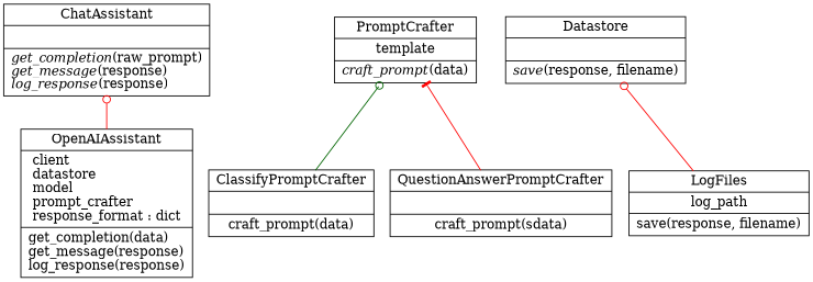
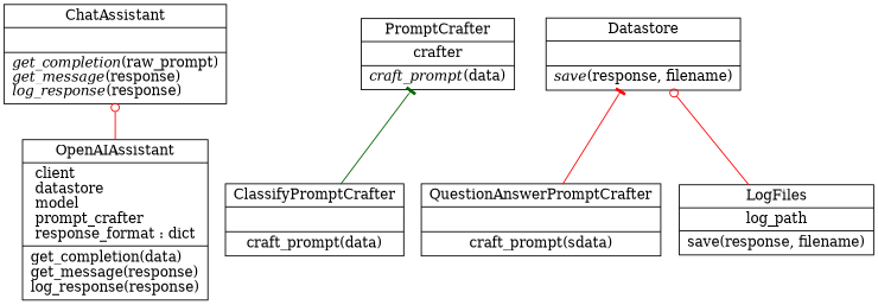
  digraph {
    rankdir=BT
    node [color=black fontcolor=black shape=record style=solid]
    edge [arrowhead=tee arrowtail=none color=red style=solid]
    n1 [label=<{ChatAssistant|<br ALIGN="LEFT"/>|<I>get_completion</I>(raw_prompt)<br ALIGN="LEFT"/><I>get_message</I>(response)<br ALIGN="LEFT"/><I>log_response</I>(response)<br ALIGN="LEFT"/>}>]
    n2 [label=<{ClassifyPromptCrafter|<br ALIGN="LEFT"/>|craft_prompt(data)<br ALIGN="LEFT"/>}>]
-   n3 [label=<{PromptCrafter|template<br ALIGN="LEFT"/>|<I>craft_prompt</I>(data)<br ALIGN="LEFT"/>}>]
+   n3 [label=<{PromptCrafter|crafter<br ALIGN="LEFT"/>|<I>craft_prompt</I>(data)<br ALIGN="LEFT"/>}>]
    n4 [label=<{Datastore|<br ALIGN="LEFT"/>|<I>save</I>(response, filename)<br ALIGN="LEFT"/>}>]
    n5 [label=<{LogFiles|log_path<br ALIGN="LEFT"/>|save(response, filename)<br ALIGN="LEFT"/>}>]
    n6 [label=<{OpenAIAssistant|client<br ALIGN="LEFT"/>datastore<br ALIGN="LEFT"/>model<br ALIGN="LEFT"/>prompt_crafter<br ALIGN="LEFT"/>response_format : dict<br ALIGN="LEFT"/>|get_completion(data)<br ALIGN="LEFT"/>get_message(response)<br ALIGN="LEFT"/>log_response(response)<br ALIGN="LEFT"/>}>]
    n7 [label=<{QuestionAnswerPromptCrafter|<br ALIGN="LEFT"/>|craft_prompt(sdata)<br ALIGN="LEFT"/>}>]
-   n2 -> n3 [arrowhead=odot color=darkgreen]
+   n2 -> n3 [color=darkgreen]
    n5 -> n4 [arrowhead=odot]
    n6 -> n1 [arrowhead=odot]
-   n7 -> n3
+   n7 -> n4
  }
